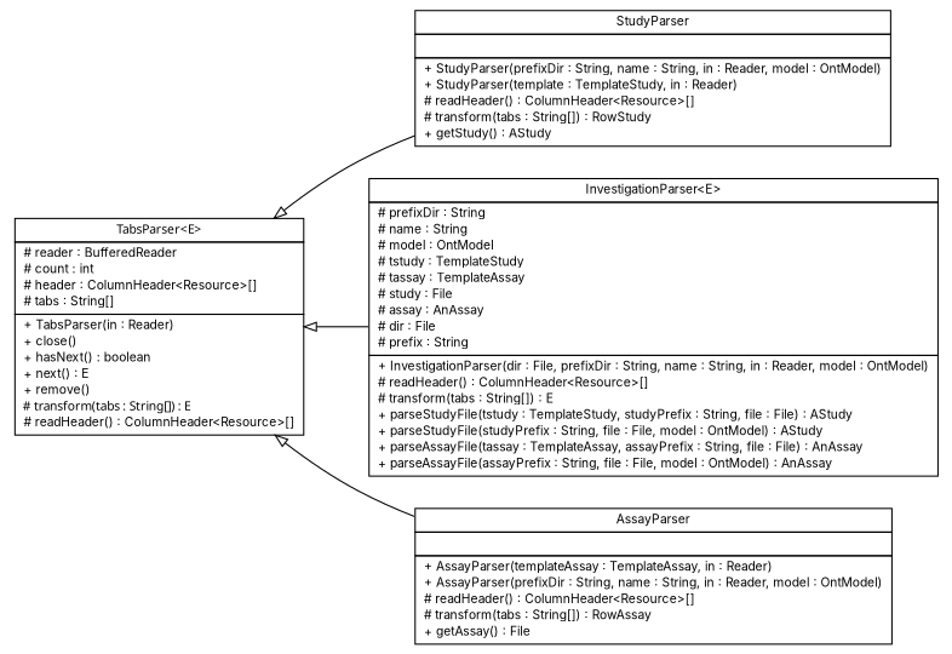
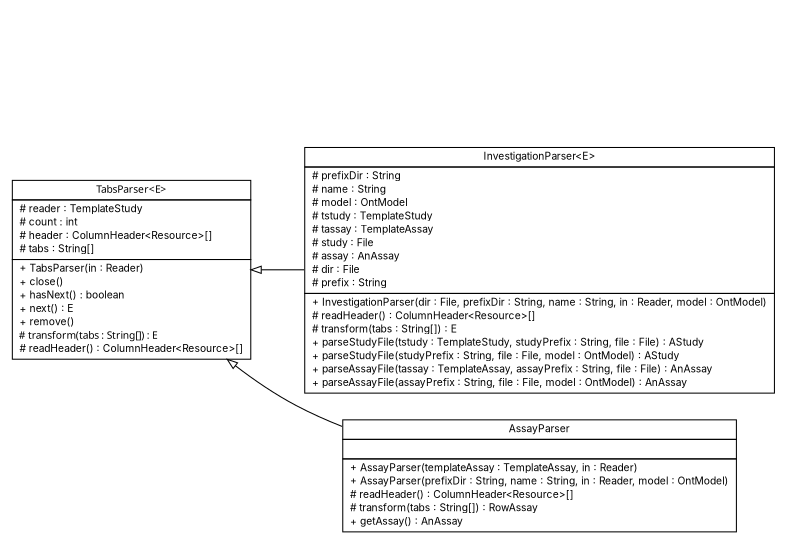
  digraph {
    fontname=Inter
    rankdir=LR
    node [fontcolor=black fontname=Inter fontsize=10.0 shape=plaintext]
    edge [arrowtail=empty dir=back fontname=Inter fontsize=10 headport=p labelfontname=arial labelfontsize=10 tailport=p]
-   n1 [label=<<table border="0" cellborder="1" cellspacing="0" cellpadding="2" port="p" href="./TabsParser.html"> 		<tr><td><table border="0" cellspacing="0" cellpadding="1"> 			<tr><td><font face="ariali"> TabsParser&lt;E&gt; </font></td></tr> 		</table></td></tr> 		<tr><td><table border="0" cellspacing="0" cellpadding="1"> 			<tr><td align="left"> # reader : BufferedReader </td></tr> 			<tr><td align="left"> # count : int </td></tr> 			<tr><td align="left"> # header : ColumnHeader&lt;Resource&gt;[] </td></tr> 			<tr><td align="left"> # tabs : String[] </td></tr> 		</table></td></tr> 		<tr><td><table border="0" cellspacing="0" cellpadding="1"> 			<tr><td align="left"> + TabsParser(in : Reader) </td></tr> 			<tr><td align="left"> + close() </td></tr> 			<tr><td align="left"> + hasNext() : boolean </td></tr> 			<tr><td align="left"> + next() : E </td></tr> 			<tr><td align="left"> + remove() </td></tr> 			<tr><td align="left"><font face="ariali" point-size="10.0"> # transform(tabs : String[]) : E </font></td></tr> 			<tr><td align="left"> # readHeader() : ColumnHeader&lt;Resource&gt;[] </td></tr> 		</table></td></tr> 		</table>>]
-   n2 [label=<<table border="0" cellborder="1" cellspacing="0" cellpadding="2" port="p" href="./StudyParser.html"> 		<tr><td><table border="0" cellspacing="0" cellpadding="1"> 			<tr><td> StudyParser </td></tr> 		</table></td></tr> 		<tr><td><table border="0" cellspacing="0" cellpadding="1"> 			<tr><td align="left">  </td></tr> 		</table></td></tr> 		<tr><td><table border="0" cellspacing="0" cellpadding="1"> 			<tr><td align="left"> + StudyParser(prefixDir : String, name : String, in : Reader, model : OntModel) </td></tr> 			<tr><td align="left"> + StudyParser(template : TemplateStudy, in : Reader) </td></tr> 			<tr><td align="left"> # readHeader() : ColumnHeader&lt;Resource&gt;[] </td></tr> 			<tr><td align="left"> # transform(tabs : String[]) : RowStudy </td></tr> 			<tr><td align="left"> + getStudy() : AStudy </td></tr> 		</table></td></tr> 		</table>>]
+   n1 [label=<<table border="0" cellborder="1" cellspacing="0" cellpadding="2" port="p" href="./TabsParser.html"> 		<tr><td><table border="0" cellspacing="0" cellpadding="1"> 			<tr><td><font face="ariali"> TabsParser&lt;E&gt; </font></td></tr> 		</table></td></tr> 		<tr><td><table border="0" cellspacing="0" cellpadding="1"> 			<tr><td align="left"> # reader : TemplateStudy </td></tr> 			<tr><td align="left"> # count : int </td></tr> 			<tr><td align="left"> # header : ColumnHeader&lt;Resource&gt;[] </td></tr> 			<tr><td align="left"> # tabs : String[] </td></tr> 		</table></td></tr> 		<tr><td><table border="0" cellspacing="0" cellpadding="1"> 			<tr><td align="left"> + TabsParser(in : Reader) </td></tr> 			<tr><td align="left"> + close() </td></tr> 			<tr><td align="left"> + hasNext() : boolean </td></tr> 			<tr><td align="left"> + next() : E </td></tr> 			<tr><td align="left"> + remove() </td></tr> 			<tr><td align="left"><font face="ariali" point-size="10.0"> # transform(tabs : String[]) : E </font></td></tr> 			<tr><td align="left"> # readHeader() : ColumnHeader&lt;Resource&gt;[] </td></tr> 		</table></td></tr> 		</table>>]
    n3 [label=<<table border="0" cellborder="1" cellspacing="0" cellpadding="2" port="p" href="./InvestigationParser.html"> 		<tr><td><table border="0" cellspacing="0" cellpadding="1"> 			<tr><td> InvestigationParser&lt;E&gt; </td></tr> 		</table></td></tr> 		<tr><td><table border="0" cellspacing="0" cellpadding="1"> 			<tr><td align="left"> # prefixDir : String </td></tr> 			<tr><td align="left"> # name : String </td></tr> 			<tr><td align="left"> # model : OntModel </td></tr> 			<tr><td align="left"> # tstudy : TemplateStudy </td></tr> 			<tr><td align="left"> # tassay : TemplateAssay </td></tr> 			<tr><td align="left"> # study : File </td></tr> 			<tr><td align="left"> # assay : AnAssay </td></tr> 			<tr><td align="left"> # dir : File </td></tr> 			<tr><td align="left"> # prefix : String </td></tr> 		</table></td></tr> 		<tr><td><table border="0" cellspacing="0" cellpadding="1"> 			<tr><td align="left"> + InvestigationParser(dir : File, prefixDir : String, name : String, in : Reader, model : OntModel) </td></tr> 			<tr><td align="left"> # readHeader() : ColumnHeader&lt;Resource&gt;[] </td></tr> 			<tr><td align="left"> # transform(tabs : String[]) : E </td></tr> 			<tr><td align="left"> + parseStudyFile(tstudy : TemplateStudy, studyPrefix : String, file : File) : AStudy </td></tr> 			<tr><td align="left"> + parseStudyFile(studyPrefix : String, file : File, model : OntModel) : AStudy </td></tr> 			<tr><td align="left"> + parseAssayFile(tassay : TemplateAssay, assayPrefix : String, file : File) : AnAssay </td></tr> 			<tr><td align="left"> + parseAssayFile(assayPrefix : String, file : File, model : OntModel) : AnAssay </td></tr> 		</table></td></tr> 		</table>>]
-   n4 [label=<<table border="0" cellborder="1" cellspacing="0" cellpadding="2" port="p" href="./AssayParser.html"> 		<tr><td><table border="0" cellspacing="0" cellpadding="1"> 			<tr><td> AssayParser </td></tr> 		</table></td></tr> 		<tr><td><table border="0" cellspacing="0" cellpadding="1"> 			<tr><td align="left">  </td></tr> 		</table></td></tr> 		<tr><td><table border="0" cellspacing="0" cellpadding="1"> 			<tr><td align="left"> + AssayParser(templateAssay : TemplateAssay, in : Reader) </td></tr> 			<tr><td align="left"> + AssayParser(prefixDir : String, name : String, in : Reader, model : OntModel) </td></tr> 			<tr><td align="left"> # readHeader() : ColumnHeader&lt;Resource&gt;[] </td></tr> 			<tr><td align="left"> # transform(tabs : String[]) : RowAssay </td></tr> 			<tr><td align="left"> + getAssay() : File </td></tr> 		</table></td></tr> 		</table>>]
-   n1 -> n2
+   n4 [label=<<table border="0" cellborder="1" cellspacing="0" cellpadding="2" port="p" href="./AssayParser.html"> 		<tr><td><table border="0" cellspacing="0" cellpadding="1"> 			<tr><td> AssayParser </td></tr> 		</table></td></tr> 		<tr><td><table border="0" cellspacing="0" cellpadding="1"> 			<tr><td align="left">  </td></tr> 		</table></td></tr> 		<tr><td><table border="0" cellspacing="0" cellpadding="1"> 			<tr><td align="left"> + AssayParser(templateAssay : TemplateAssay, in : Reader) </td></tr> 			<tr><td align="left"> + AssayParser(prefixDir : String, name : String, in : Reader, model : OntModel) </td></tr> 			<tr><td align="left"> # readHeader() : ColumnHeader&lt;Resource&gt;[] </td></tr> 			<tr><td align="left"> # transform(tabs : String[]) : RowAssay </td></tr> 			<tr><td align="left"> + getAssay() : AnAssay </td></tr> 		</table></td></tr> 		</table>>]
    n1 -> n3
    n1 -> n4
  }
